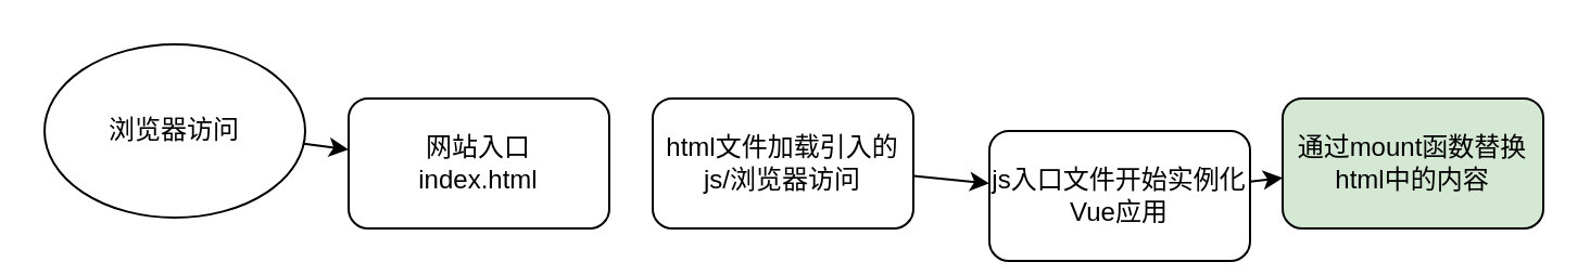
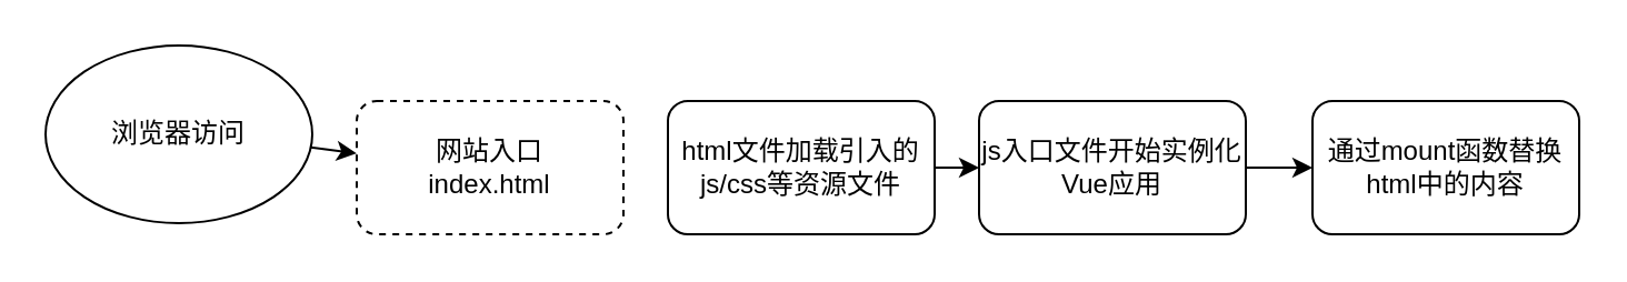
  <mxCell id="0" />
  <mxCell id="1" parent="0" />
- <mxCell id="2" value="网站入口&lt;br&gt;index.html" style="rounded=1;whiteSpace=wrap;html=1;" vertex="1" parent="1"><mxGeometry x="160" y="45" width="120" height="60" as="geometry" /></mxCell>
+ <mxCell id="2" value="网站入口&lt;br&gt;index.html" style="rounded=1;whiteSpace=wrap;html=1;dashed=1;" vertex="1" parent="1"><mxGeometry x="160" y="45" width="120" height="60" as="geometry" /></mxCell>
  <mxCell id="3" value="" style="edgeStyle=none;html=1;" edge="1" parent="1" source="4" target="2"><mxGeometry relative="1" as="geometry" /></mxCell>
  <mxCell id="4" value="浏览器访问" style="ellipse;whiteSpace=wrap;html=1;" vertex="1" parent="1"><mxGeometry x="20" y="20" width="120" height="80" as="geometry" /></mxCell>
  <mxCell id="5" value="" style="edgeStyle=none;html=1;" edge="1" parent="1" source="6" target="8"><mxGeometry relative="1" as="geometry" /></mxCell>
- <mxCell id="6" value="html文件加载引入的js/浏览器访问" style="whiteSpace=wrap;html=1;rounded=1;" vertex="1" parent="1"><mxGeometry x="300" y="45" width="120" height="60" as="geometry" /></mxCell>
+ <mxCell id="6" value="html文件加载引入的js/css等资源文件" style="whiteSpace=wrap;html=1;rounded=1;" vertex="1" parent="1"><mxGeometry x="300" y="45" width="120" height="60" as="geometry" /></mxCell>
  <mxCell id="7" value="" style="edgeStyle=none;html=1;" edge="1" parent="1" source="8" target="9"><mxGeometry relative="1" as="geometry" /></mxCell>
- <mxCell id="8" value="js入口文件开始实例化Vue应用" style="whiteSpace=wrap;html=1;rounded=1;" vertex="1" parent="1"><mxGeometry x="455" y="60" width="120" height="60" as="geometry" /></mxCell>
- <mxCell id="9" value="通过mount函数替换html中的内容" style="whiteSpace=wrap;html=1;rounded=1;fillColor=#d5e8d4;" vertex="1" parent="1"><mxGeometry x="590" y="45" width="120" height="60" as="geometry" /></mxCell>
+ <mxCell id="8" value="js入口文件开始实例化Vue应用" style="whiteSpace=wrap;html=1;rounded=1;" vertex="1" parent="1"><mxGeometry x="440" y="45" width="120" height="60" as="geometry" /></mxCell>
+ <mxCell id="9" value="通过mount函数替换html中的内容" style="whiteSpace=wrap;html=1;rounded=1;" vertex="1" parent="1"><mxGeometry x="590" y="45" width="120" height="60" as="geometry" /></mxCell>
